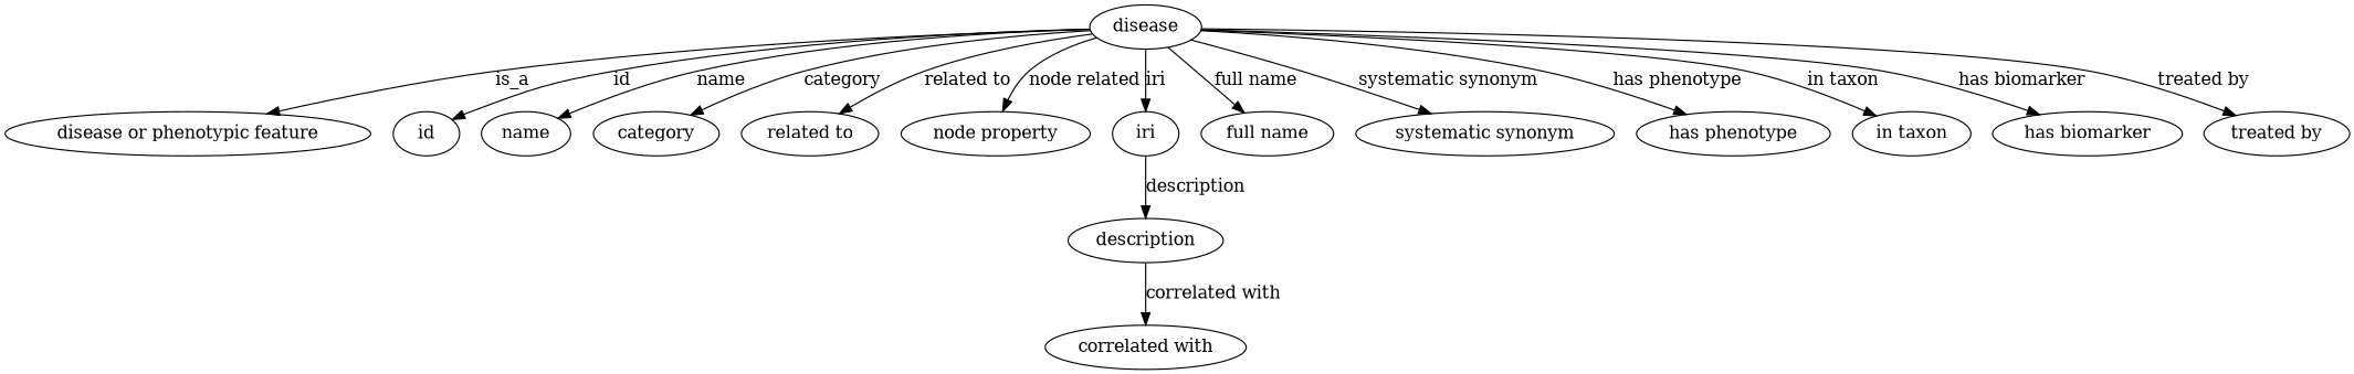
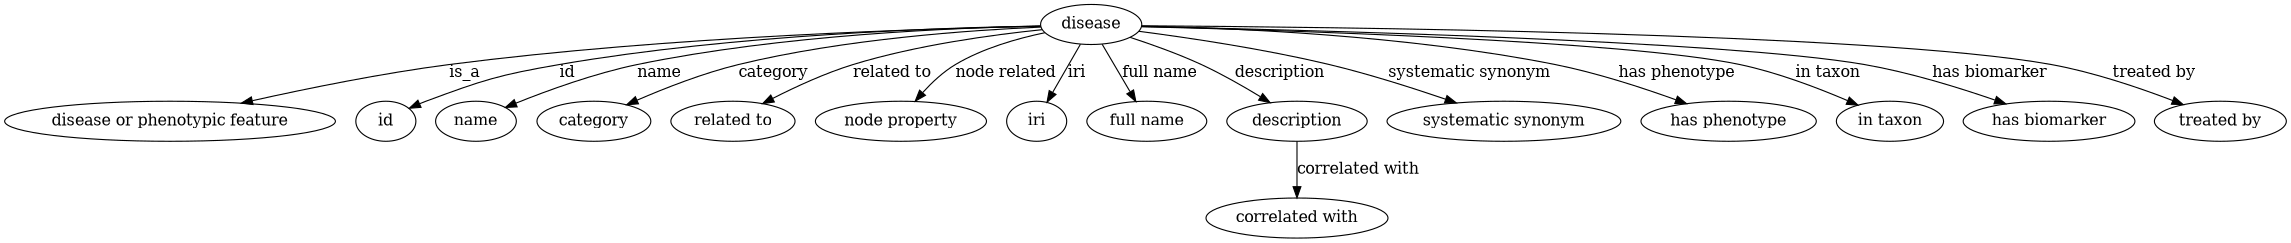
  digraph {
    node [color=black]
    edge [color=black style=solid]
    n1 [height=0.5 label=disease width=0.99011 color=""]
    "disease or phenotypic feature" [height=0.5 width=3.1523 color=""]
    id [height=0.5 width=0.75]
    name [height=0.5 width=0.75]
    category [height=0.5 width=0.75]
    "related to" [height=0.5 width=0.75]
    "node property" [height=0.5 width=0.75]
    iri [height=0.5 width=0.75]
    "full name" [height=0.5 width=0.75]
    description [height=0.5 width=0.75]
    "systematic synonym" [height=0.5 width=0.75]
    "has phenotype" [height=0.5 width=0.75]
    "in taxon" [height=0.5 width=0.75]
    "has biomarker" [height=0.5 width=0.75]
    "treated by" [height=0.5 width=0.75]
    "correlated with" [height=0.5 width=0.75]
    n1 -> "disease or phenotypic feature" [label=is_a color="" style=""]
    n1 -> id [label=id]
    n1 -> name [label=name]
    n1 -> category [label=category]
    n1 -> "related to" [label="related to"]
    n1 -> "node property" [label="node related"]
    n1 -> iri [label=iri]
    n1 -> "full name" [label="full name"]
-   iri -> description [label=description]
+   n1 -> description [label=description]
    n1 -> "systematic synonym" [label="systematic synonym"]
    n1 -> "has phenotype" [label="has phenotype"]
    n1 -> "in taxon" [label="in taxon"]
    n1 -> "has biomarker" [label="has biomarker"]
    n1 -> "treated by" [label="treated by"]
    description -> "correlated with" [label="correlated with"]
  }
